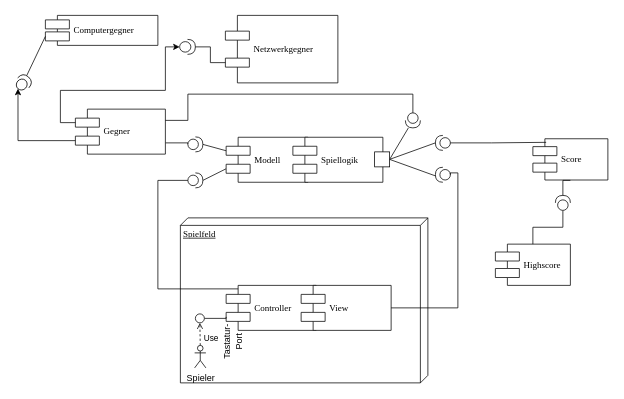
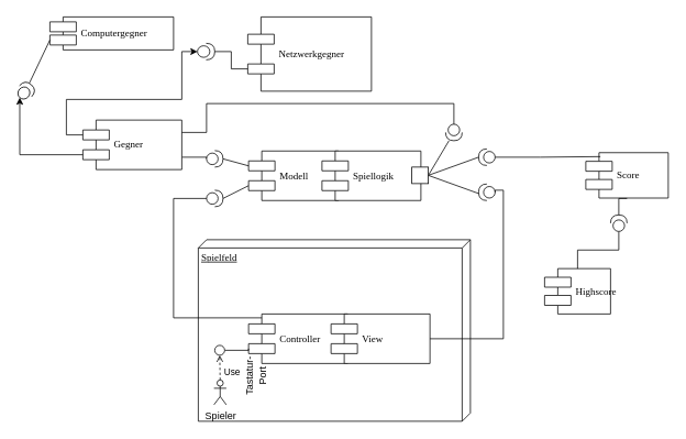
  <mxCell id="0" />
  <mxCell id="1" parent="0" />
  <mxCell id="2" value="Spielfeld" style="verticalAlign=top;align=left;spacingTop=8;spacingLeft=2;spacingRight=12;shape=cube;size=10;direction=south;fontStyle=4;html=1;rounded=0;shadow=0;comic=0;labelBackgroundColor=none;strokeWidth=1;fontFamily=Verdana;fontSize=12" vertex="1" parent="1"><mxGeometry x="240" y="290" width="330" height="220" as="geometry" /></mxCell>
  <mxCell id="3" value="Controller" style="shape=component;align=left;spacingLeft=36;rounded=0;shadow=0;comic=0;labelBackgroundColor=none;strokeWidth=1;fontFamily=Verdana;fontSize=12;html=1;" vertex="1" parent="1"><mxGeometry x="301" y="380" width="120" height="60" as="geometry" /></mxCell>
  <mxCell id="4" value="View" style="shape=component;align=left;spacingLeft=36;rounded=0;shadow=0;comic=0;labelBackgroundColor=none;strokeWidth=1;fontFamily=Verdana;fontSize=12;html=1;" vertex="1" parent="1"><mxGeometry x="401" y="380" width="120" height="60" as="geometry" /></mxCell>
  <mxCell id="5" style="edgeStyle=orthogonalEdgeStyle;rounded=0;orthogonalLoop=1;jettySize=auto;html=1;exitX=1;exitY=0.75;exitDx=0;exitDy=0;endArrow=none;endFill=0;entryX=0;entryY=0.5;entryDx=0;entryDy=0;entryPerimeter=0;" edge="1" parent="1" source="6" target="16"><mxGeometry relative="1" as="geometry"><mxPoint x="290" y="140" as="targetPoint" /></mxGeometry></mxCell>
  <mxCell id="6" value="Gegner" style="shape=component;align=left;spacingLeft=36;rounded=0;shadow=0;comic=0;labelBackgroundColor=none;strokeWidth=1;fontFamily=Verdana;fontSize=12;html=1;" vertex="1" parent="1"><mxGeometry x="100" y="145" width="120" height="60" as="geometry" /></mxCell>
  <mxCell id="7" value="" style="shape=providedRequiredInterface;html=1;verticalLabelPosition=bottom;sketch=0;rotation=0;" vertex="1" parent="1"><mxGeometry x="250" y="230" width="20" height="20" as="geometry" /></mxCell>
  <mxCell id="8" style="edgeStyle=orthogonalEdgeStyle;rounded=0;orthogonalLoop=1;jettySize=auto;html=1;exitX=1;exitY=0.5;exitDx=0;exitDy=0;exitPerimeter=0;strokeColor=#000000;endArrow=none;endFill=0;strokeWidth=1;startArrow=none;startFill=0;fillColor=#e1d5e7;entryX=1;entryY=0.5;entryDx=0;entryDy=0;" edge="1" parent="1" source="35" target="27"><mxGeometry relative="1" as="geometry"><mxPoint x="540" y="190" as="targetPoint" /><Array as="points" /></mxGeometry></mxCell>
  <mxCell id="9" value="" style="shape=providedRequiredInterface;html=1;verticalLabelPosition=bottom;sketch=0;rotation=180;" vertex="1" parent="1"><mxGeometry x="580" y="180" width="20" height="20" as="geometry" /></mxCell>
  <mxCell id="10" style="rounded=0;orthogonalLoop=1;jettySize=auto;html=1;exitX=1;exitY=0.5;exitDx=0;exitDy=0;exitPerimeter=0;endArrow=none;endFill=0;entryX=0;entryY=0.7;entryDx=0;entryDy=0;" edge="1" parent="1" source="7" target="18"><mxGeometry relative="1" as="geometry"><mxPoint x="310" y="230" as="targetPoint" /></mxGeometry></mxCell>
  <mxCell id="11" value="" style="shape=providedRequiredInterface;html=1;verticalLabelPosition=bottom;sketch=0;rotation=180;" vertex="1" parent="1"><mxGeometry x="580" y="222.5" width="20" height="20" as="geometry" /></mxCell>
  <mxCell id="12" style="rounded=0;orthogonalLoop=1;jettySize=auto;html=1;exitX=1;exitY=0.5;exitDx=0;exitDy=0;exitPerimeter=0;strokeColor=#000000;endArrow=none;endFill=0;strokeWidth=1;startArrow=none;startFill=0;fillColor=#fff2cc;entryX=1;entryY=0.5;entryDx=0;entryDy=0;" edge="1" parent="1" target="35"><mxGeometry relative="1" as="geometry"><mxPoint x="580" y="234" as="sourcePoint" /><mxPoint x="540" y="234" as="targetPoint" /></mxGeometry></mxCell>
  <mxCell id="13" style="edgeStyle=orthogonalEdgeStyle;rounded=0;orthogonalLoop=1;jettySize=auto;html=1;exitX=1;exitY=0.5;exitDx=0;exitDy=0;entryX=0;entryY=0.5;entryDx=0;entryDy=0;entryPerimeter=0;endArrow=none;endFill=0;" edge="1" parent="1" source="4" target="11"><mxGeometry relative="1" as="geometry"><Array as="points"><mxPoint x="610" y="410" /><mxPoint x="610" y="230" /><mxPoint x="600" y="230" /></Array></mxGeometry></mxCell>
  <mxCell id="14" style="edgeStyle=orthogonalEdgeStyle;rounded=0;orthogonalLoop=1;jettySize=auto;html=1;exitX=0.133;exitY=0.078;exitDx=0;exitDy=0;entryX=0;entryY=0.5;entryDx=0;entryDy=0;entryPerimeter=0;exitPerimeter=0;endArrow=none;endFill=0;" edge="1" parent="1" source="3" target="7"><mxGeometry relative="1" as="geometry"><Array as="points"><mxPoint x="210" y="385" /><mxPoint x="210" y="240" /></Array></mxGeometry></mxCell>
  <mxCell id="15" style="edgeStyle=orthogonalEdgeStyle;rounded=0;orthogonalLoop=1;jettySize=auto;html=1;entryX=0;entryY=0.5;entryDx=0;entryDy=0;entryPerimeter=0;endArrow=none;endFill=0;exitX=1;exitY=0.25;exitDx=0;exitDy=0;" edge="1" parent="1" source="6" target="19"><mxGeometry relative="1" as="geometry"><Array as="points"><mxPoint x="250" y="160" /><mxPoint x="250" y="125" /><mxPoint x="550" y="125" /></Array></mxGeometry></mxCell>
  <mxCell id="16" value="" style="shape=providedRequiredInterface;html=1;verticalLabelPosition=bottom;sketch=0;rotation=0;" vertex="1" parent="1"><mxGeometry x="250" y="182" width="20" height="20" as="geometry" /></mxCell>
  <mxCell id="17" value="Score" style="shape=component;align=left;spacingLeft=36;rounded=0;shadow=0;comic=0;labelBackgroundColor=none;strokeWidth=1;fontFamily=Verdana;fontSize=12;html=1;" vertex="1" parent="1"><mxGeometry x="710" y="184.5" width="100" height="55" as="geometry" /></mxCell>
  <mxCell id="18" value="Modell" style="shape=component;align=left;spacingLeft=36;rounded=0;shadow=0;comic=0;labelBackgroundColor=none;strokeWidth=1;fontFamily=Verdana;fontSize=12;html=1;" vertex="1" parent="1"><mxGeometry x="301" y="182.5" width="109" height="60" as="geometry" /></mxCell>
  <mxCell id="19" value="" style="shape=providedRequiredInterface;html=1;verticalLabelPosition=bottom;sketch=0;rotation=90;" vertex="1" parent="1"><mxGeometry x="540" y="150" width="20" height="20" as="geometry" /></mxCell>
  <mxCell id="20" style="rounded=0;orthogonalLoop=1;jettySize=auto;html=1;endArrow=none;endFill=0;entryX=1;entryY=0.5;entryDx=0;entryDy=0;" edge="1" parent="1" source="19" target="35"><mxGeometry relative="1" as="geometry"><mxPoint x="340" y="170" as="targetPoint" /></mxGeometry></mxCell>
  <mxCell id="21" style="edgeStyle=orthogonalEdgeStyle;rounded=0;orthogonalLoop=1;jettySize=auto;html=1;exitX=0;exitY=0.5;exitDx=0;exitDy=0;exitPerimeter=0;entryX=0.177;entryY=0.087;entryDx=0;entryDy=0;entryPerimeter=0;endArrow=none;endFill=0;" edge="1" parent="1" source="9" target="17"><mxGeometry relative="1" as="geometry" /></mxCell>
- <mxCell id="22" value="Highscore" style="shape=component;align=left;spacingLeft=36;rounded=0;shadow=0;comic=0;labelBackgroundColor=none;strokeWidth=1;fontFamily=Verdana;fontSize=12;html=1;" vertex="1" parent="1"><mxGeometry x="660" y="325" width="100" height="55" as="geometry" /></mxCell>
+ <mxCell id="22" value="Highscore" style="shape=component;align=left;spacingLeft=36;rounded=0;shadow=0;comic=0;labelBackgroundColor=none;strokeWidth=1;fontFamily=Verdana;fontSize=12;html=1;" vertex="1" parent="1"><mxGeometry x="660" y="325" width="80" height="55" as="geometry" /></mxCell>
  <mxCell id="23" style="edgeStyle=orthogonalEdgeStyle;rounded=0;orthogonalLoop=1;jettySize=auto;html=1;entryX=0.5;entryY=1;entryDx=0;entryDy=0;endArrow=none;endFill=0;" edge="1" parent="1" source="25" target="17"><mxGeometry relative="1" as="geometry" /></mxCell>
  <mxCell id="24" style="edgeStyle=orthogonalEdgeStyle;rounded=0;orthogonalLoop=1;jettySize=auto;html=1;exitX=0;exitY=0.5;exitDx=0;exitDy=0;exitPerimeter=0;entryX=0.5;entryY=0;entryDx=0;entryDy=0;endArrow=none;endFill=0;" edge="1" parent="1" source="25" target="22"><mxGeometry relative="1" as="geometry" /></mxCell>
  <mxCell id="25" value="" style="shape=providedRequiredInterface;html=1;verticalLabelPosition=bottom;sketch=0;rotation=270;" vertex="1" parent="1"><mxGeometry x="740" y="260" width="20" height="20" as="geometry" /></mxCell>
  <mxCell id="26" value="Netzwerkgegner" style="shape=component;align=left;spacingLeft=36;rounded=0;shadow=0;comic=0;labelBackgroundColor=none;strokeWidth=1;fontFamily=Verdana;fontSize=12;html=1;" vertex="1" parent="1"><mxGeometry x="300" y="20" width="150" height="90" as="geometry" /></mxCell>
  <mxCell id="27" value="Spiellogik" style="shape=component;align=left;spacingLeft=36;rounded=0;shadow=0;comic=0;labelBackgroundColor=none;strokeWidth=1;fontFamily=Verdana;fontSize=12;html=1;" vertex="1" parent="1"><mxGeometry x="390" y="182.5" width="120" height="60" as="geometry" /></mxCell>
  <mxCell id="28" value="Spieler" style="shape=umlActor;verticalLabelPosition=bottom;verticalAlign=top;html=1;" vertex="1" parent="1"><mxGeometry x="259" y="460" width="15" height="30" as="geometry" /></mxCell>
  <mxCell id="29" style="edgeStyle=orthogonalEdgeStyle;rounded=0;orthogonalLoop=1;jettySize=auto;html=1;exitX=1;exitY=0.5;exitDx=0;exitDy=0;entryX=0;entryY=0.7;entryDx=0;entryDy=0;endArrow=none;endFill=0;" edge="1" parent="1" source="30" target="3"><mxGeometry relative="1" as="geometry" /></mxCell>
  <mxCell id="30" value="" style="ellipse;whiteSpace=wrap;html=1;aspect=fixed;" vertex="1" parent="1"><mxGeometry x="260" y="418" width="12" height="12" as="geometry" /></mxCell>
  <mxCell id="31" value="" style="endArrow=open;dashed=1;html=1;rounded=0;entryX=0.5;entryY=1;entryDx=0;entryDy=0;exitX=0.5;exitY=0;exitDx=0;exitDy=0;exitPerimeter=0;endFill=0;" edge="1" parent="1" source="28" target="30"><mxGeometry width="50" height="50" relative="1" as="geometry"><mxPoint x="430" y="570" as="sourcePoint" /><mxPoint x="480" y="520" as="targetPoint" /></mxGeometry></mxCell>
  <mxCell id="32" value="Use" style="edgeLabel;html=1;align=center;verticalAlign=middle;resizable=0;points=[];" vertex="1" connectable="0" parent="31"><mxGeometry x="-0.423" y="-1" relative="1" as="geometry"><mxPoint x="13" as="offset" /></mxGeometry></mxCell>
  <mxCell id="33" value="Tastatur-Port" style="text;html=1;strokeColor=none;fillColor=none;align=center;verticalAlign=middle;whiteSpace=wrap;rounded=0;rotation=-90;" vertex="1" parent="1"><mxGeometry x="280" y="440" width="60" height="30" as="geometry" /></mxCell>
  <mxCell id="34" value="" style="rounded=0;orthogonalLoop=1;jettySize=auto;html=1;exitX=1;exitY=0.5;exitDx=0;exitDy=0;exitPerimeter=0;strokeColor=#000000;endArrow=none;endFill=0;strokeWidth=1;startArrow=none;startFill=0;fillColor=#e1d5e7;entryX=1;entryY=0.5;entryDx=0;entryDy=0;" edge="1" parent="1" source="9" target="35"><mxGeometry relative="1" as="geometry"><mxPoint x="600" y="180" as="sourcePoint" /><mxPoint x="510" y="213" as="targetPoint" /></mxGeometry></mxCell>
  <mxCell id="35" value="" style="rounded=0;whiteSpace=wrap;html=1;" vertex="1" parent="1"><mxGeometry x="499" y="202" width="20" height="20" as="geometry" /></mxCell>
  <mxCell id="36" style="rounded=0;orthogonalLoop=1;jettySize=auto;html=1;exitX=1;exitY=0.5;exitDx=0;exitDy=0;exitPerimeter=0;entryX=0;entryY=0.3;entryDx=0;entryDy=0;endArrow=none;endFill=0;" edge="1" parent="1" source="16" target="18"><mxGeometry relative="1" as="geometry" /></mxCell>
  <mxCell id="37" value="Computergegner" style="shape=component;align=left;spacingLeft=36;rounded=0;shadow=0;comic=0;labelBackgroundColor=none;strokeWidth=1;fontFamily=Verdana;fontSize=12;html=1;" vertex="1" parent="1"><mxGeometry x="60" y="20" width="150" height="40" as="geometry" /></mxCell>
  <mxCell id="38" style="edgeStyle=orthogonalEdgeStyle;rounded=0;orthogonalLoop=1;jettySize=auto;html=1;entryX=0;entryY=0.7;entryDx=0;entryDy=0;endArrow=none;endFill=0;" edge="1" parent="1" source="39" target="26"><mxGeometry relative="1" as="geometry" /></mxCell>
  <mxCell id="39" value="" style="shape=providedRequiredInterface;html=1;verticalLabelPosition=bottom;sketch=0;rotation=0;" vertex="1" parent="1"><mxGeometry x="239" y="52" width="21" height="20" as="geometry" /></mxCell>
  <mxCell id="40" style="rounded=0;orthogonalLoop=1;jettySize=auto;html=1;entryX=0;entryY=0.7;entryDx=0;entryDy=0;endArrow=none;endFill=0;" edge="1" parent="1" source="41" target="37"><mxGeometry relative="1" as="geometry"><mxPoint x="51" y="72" as="targetPoint" /></mxGeometry></mxCell>
  <mxCell id="41" value="" style="shape=providedRequiredInterface;html=1;verticalLabelPosition=bottom;sketch=0;rotation=312;" vertex="1" parent="1"><mxGeometry x="20" y="100" width="21" height="20" as="geometry" /></mxCell>
  <mxCell id="42" style="edgeStyle=orthogonalEdgeStyle;rounded=0;orthogonalLoop=1;jettySize=auto;html=1;exitX=0;exitY=0.7;exitDx=0;exitDy=0;entryX=0;entryY=0.5;entryDx=0;entryDy=0;entryPerimeter=0;" edge="1" parent="1" source="6" target="41"><mxGeometry relative="1" as="geometry" /></mxCell>
  <mxCell id="43" style="edgeStyle=orthogonalEdgeStyle;rounded=0;orthogonalLoop=1;jettySize=auto;html=1;exitX=0;exitY=0.3;exitDx=0;exitDy=0;entryX=0;entryY=0.5;entryDx=0;entryDy=0;entryPerimeter=0;" edge="1" parent="1" source="6" target="39"><mxGeometry relative="1" as="geometry"><Array as="points"><mxPoint x="80" y="163" /><mxPoint x="80" y="120" /><mxPoint x="220" y="120" /><mxPoint x="220" y="62" /></Array></mxGeometry></mxCell>
